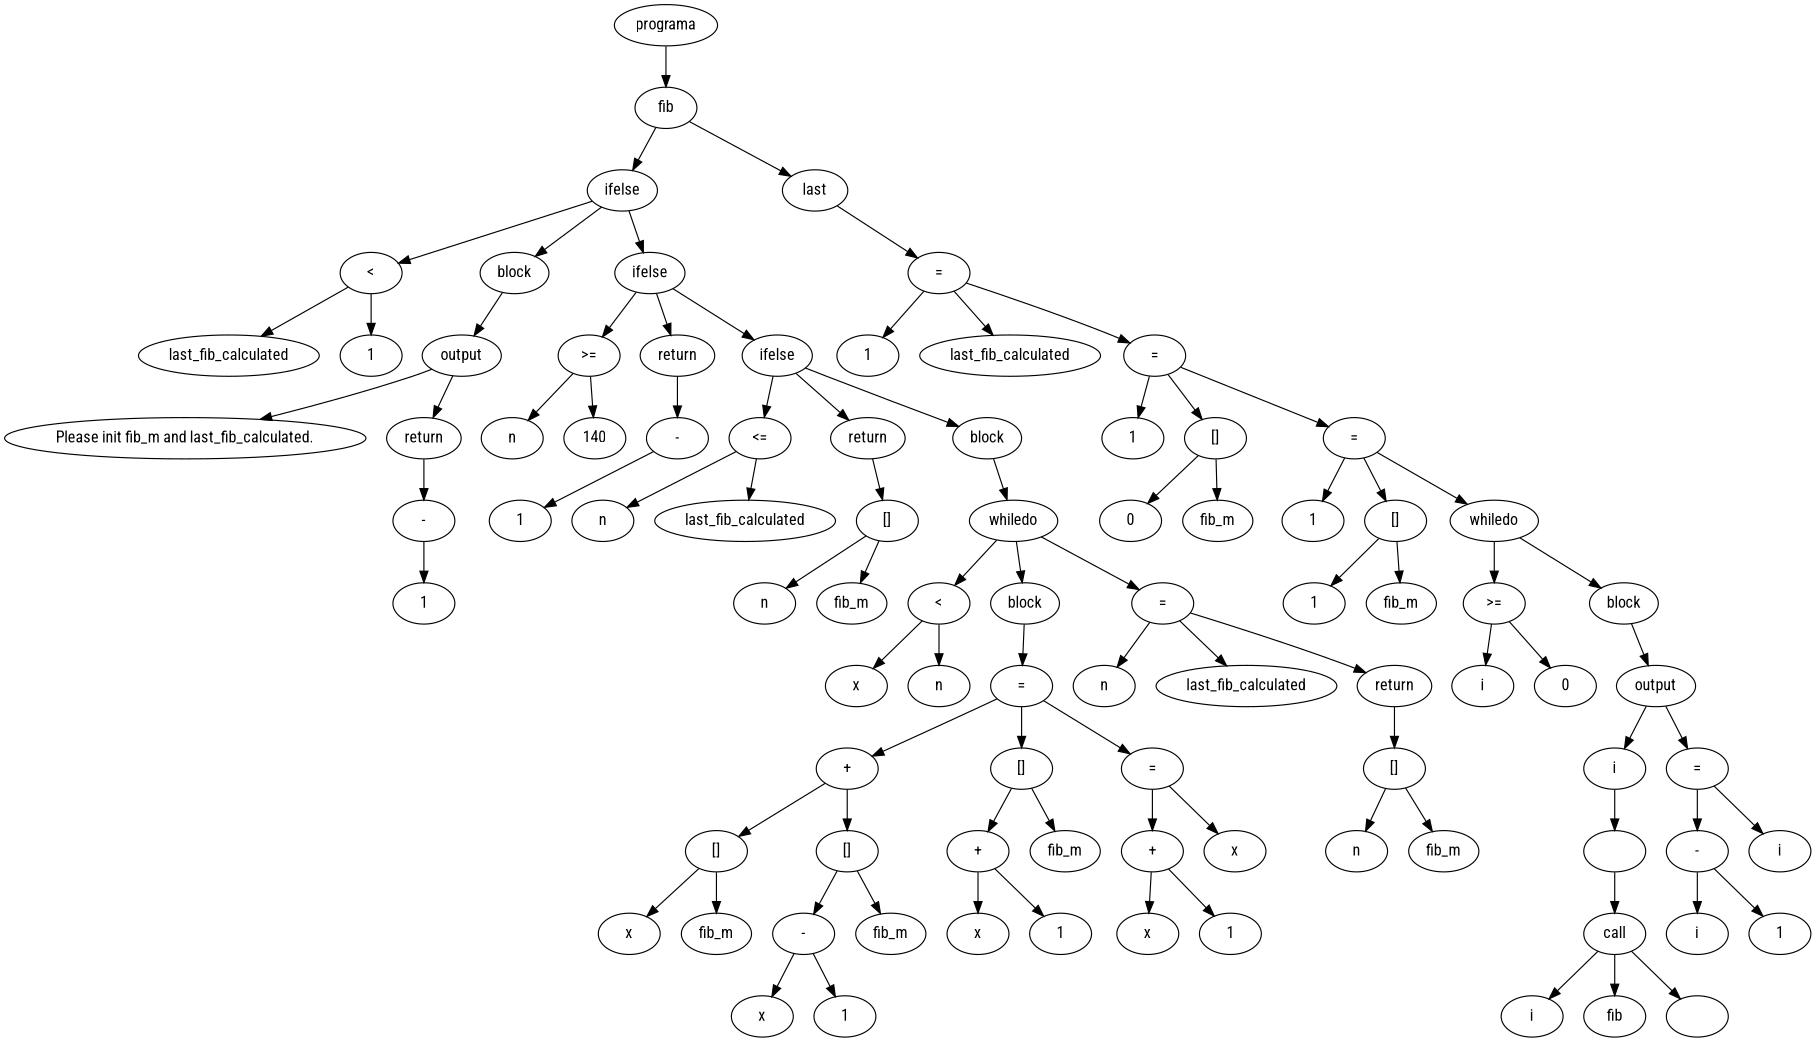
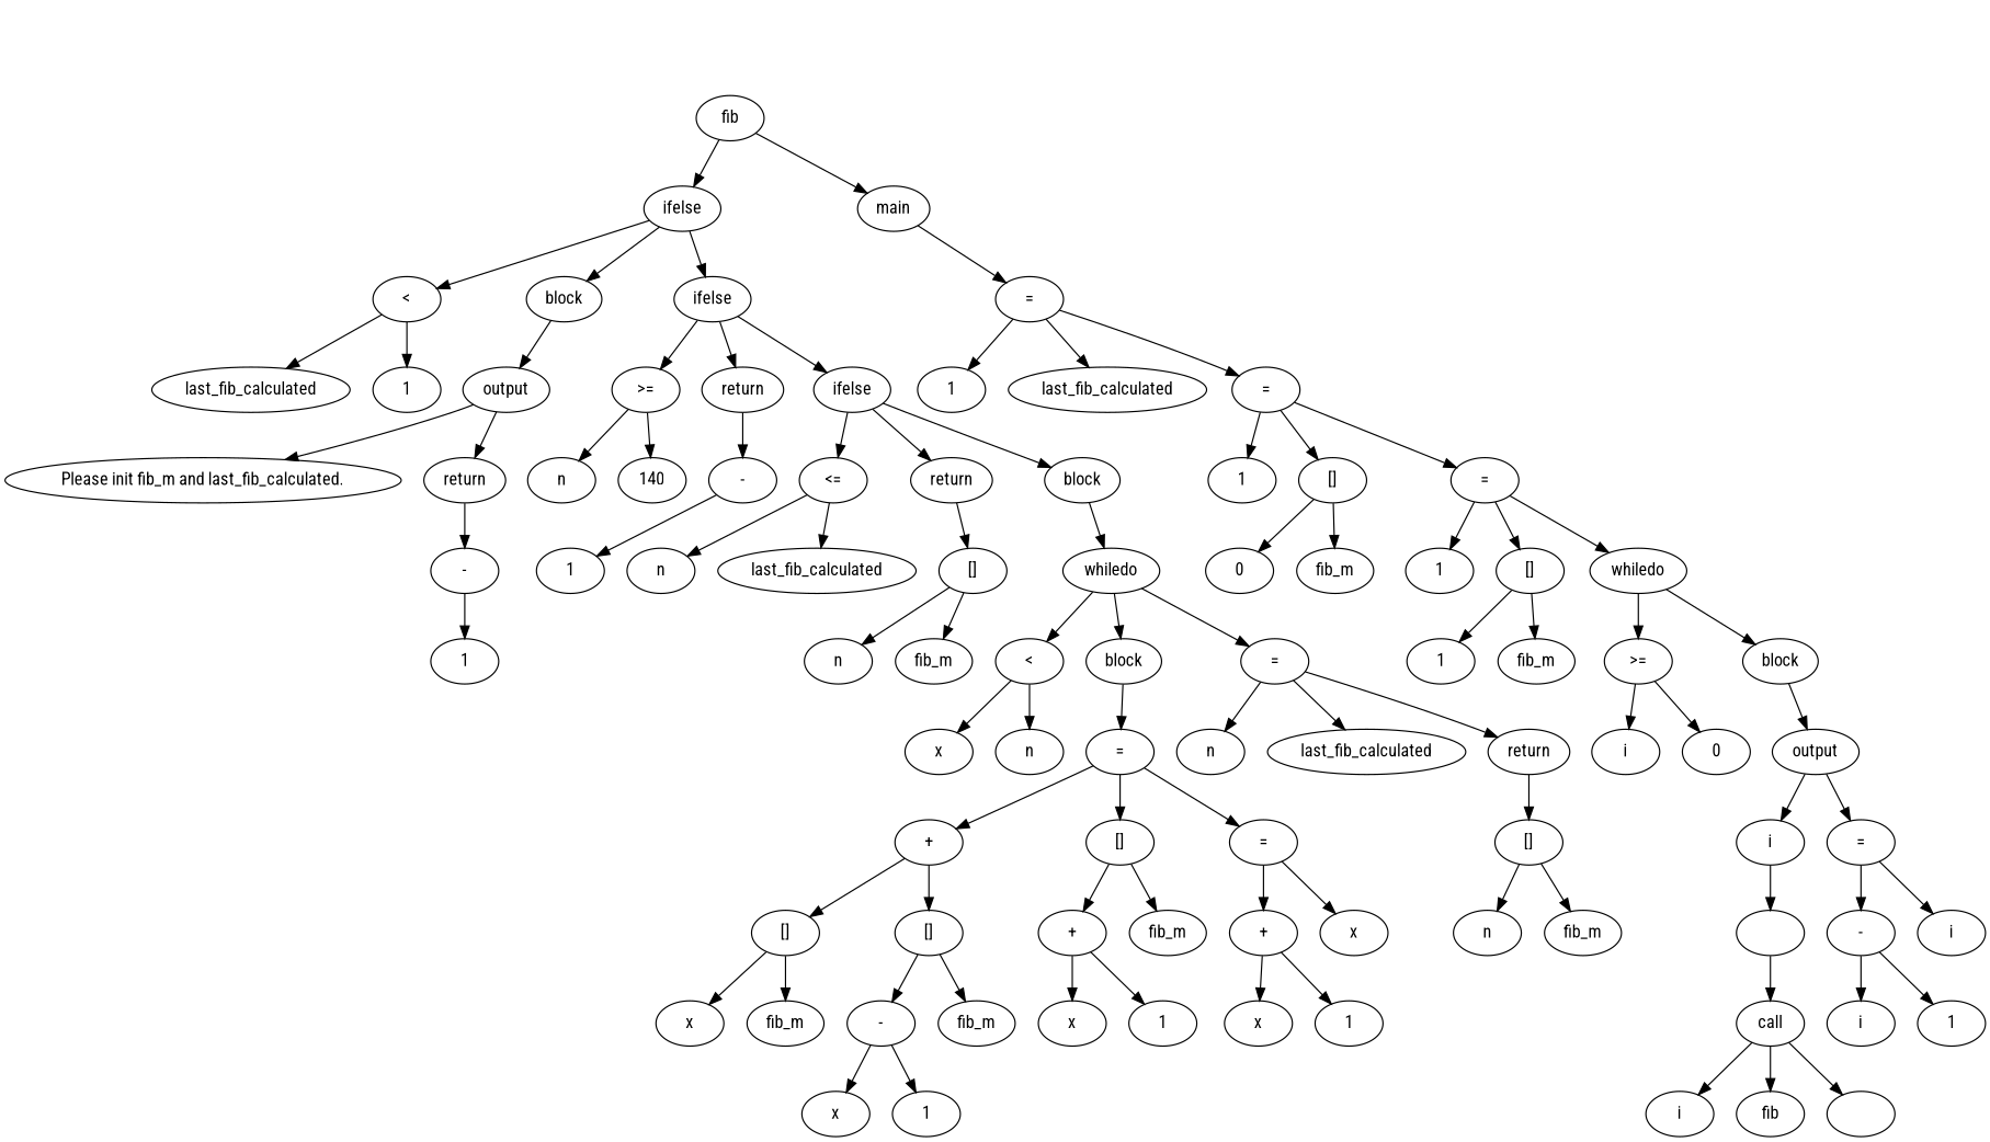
  digraph {
    fontname="Roboto Condensed"
    node [fontname="Roboto Condensed"]
    edge [fontname="Roboto Condensed"]
    n1 [label=last_fib_calculated]
    n2 [label=1]
    n3 [label="<"]
    n4 [label="Please init fib_m and last_fib_calculated.\n"]
    n5 [label=output]
    n6 [label=return]
    n7 [label="-"]
    n8 [label=1]
    n9 [label=block]
    n10 [label=ifelse]
    n11 [label=ifelse]
    n12 [label=">="]
    n13 [label=return]
    n14 [label=ifelse]
    n15 [label=n]
    n16 [label=140]
    n17 [label=1]
    n18 [label="-"]
    n19 [label="<="]
    n20 [label=return]
    n21 [label=block]
    n22 [label=n]
    n23 [label=last_fib_calculated]
    n24 [label=n]
    n25 [label=fib_m]
    n26 [label="[]"]
    n27 [label=x]
    n28 [label=n]
    n29 [label="<"]
    n30 [label=x]
    n31 [label=1]
    n32 [label="+"]
    n33 [label=x]
    n34 [label=fib_m]
    n35 [label="[]"]
    n36 [label=x]
    n37 [label=1]
    n38 [label="-"]
    n39 [label=fib_m]
    n40 [label="[]"]
    n41 [label="+"]
    n42 [label=fib_m]
    n43 [label="[]"]
    n44 [label="="]
    n45 [label="="]
    n46 [label="+"]
    n47 [label=x]
    n48 [label=x]
    n49 [label=1]
    n50 [label=block]
    n51 [label=whiledo]
    n52 [label="="]
    n53 [label=n]
    n54 [label=last_fib_calculated]
    n55 [label=return]
    n56 [label="[]"]
    n57 [label=n]
    n58 [label=fib_m]
    n59 [label=fib]
-   n60 [label=last]
+   n60 [label=main]
    n61 [label="="]
    n62 [label=1]
    n63 [label=last_fib_calculated]
    n64 [label="="]
    n65 [label=1]
    n66 [label="[]"]
    n67 [label="="]
    n68 [label=0]
    n69 [label=fib_m]
    n70 [label=1]
    n71 [label="[]"]
    n72 [label=whiledo]
    n73 [label=1]
    n74 [label=fib_m]
    n75 [label=">="]
    n76 [label=block]
    n77 [label=i]
    n78 [label=0]
    n79 [label=i]
    n80 [label=" "]
    n81 [label=call]
    n82 [label=i]
    n83 [label=fib]
    n84 [label="\n"]
    n85 [label=output]
    n86 [label="="]
    n87 [label="-"]
    n88 [label=i]
    n89 [label=i]
    n90 [label=1]
-   n91 [label=programa]
    n3 -> n1
    n3 -> n2
    n5 -> n4
    n5 -> n6
    n6 -> n7
    n7 -> n8
    n9 -> n5
    n10 -> n3
    n10 -> n9
    n10 -> n11
    n11 -> n12
    n11 -> n13
    n11 -> n14
    n12 -> n15
    n12 -> n16
    n13 -> n18
    n14 -> n19
    n14 -> n20
    n14 -> n21
    n18 -> n17
    n19 -> n22
    n19 -> n23
    n20 -> n26
    n21 -> n51
    n26 -> n24
    n26 -> n25
    n29 -> n27
    n29 -> n28
    n32 -> n30
    n32 -> n31
    n35 -> n33
    n35 -> n34
    n38 -> n36
    n38 -> n37
    n40 -> n38
    n40 -> n39
    n41 -> n35
    n41 -> n40
    n43 -> n32
    n43 -> n42
    n44 -> n41
    n44 -> n43
    n44 -> n45
    n45 -> n46
    n45 -> n47
    n46 -> n48
    n46 -> n49
    n50 -> n44
    n51 -> n29
    n51 -> n50
    n51 -> n52
    n52 -> n53
    n52 -> n54
    n52 -> n55
    n55 -> n56
    n56 -> n57
    n56 -> n58
    n59 -> n10
    n59 -> n60
    n60 -> n61
    n61 -> n62
    n61 -> n63
    n61 -> n64
    n64 -> n65
    n64 -> n66
    n64 -> n67
    n66 -> n68
    n66 -> n69
    n67 -> n70
    n67 -> n71
    n67 -> n72
    n71 -> n73
    n71 -> n74
    n72 -> n75
    n72 -> n76
    n75 -> n77
    n75 -> n78
    n76 -> n85
    n79 -> n80
    n80 -> n81
    n81 -> n82
    n81 -> n83
    n81 -> n84
    n85 -> n79
    n85 -> n86
    n86 -> n87
    n86 -> n88
    n87 -> n89
    n87 -> n90
-   n91 -> n59
  }
